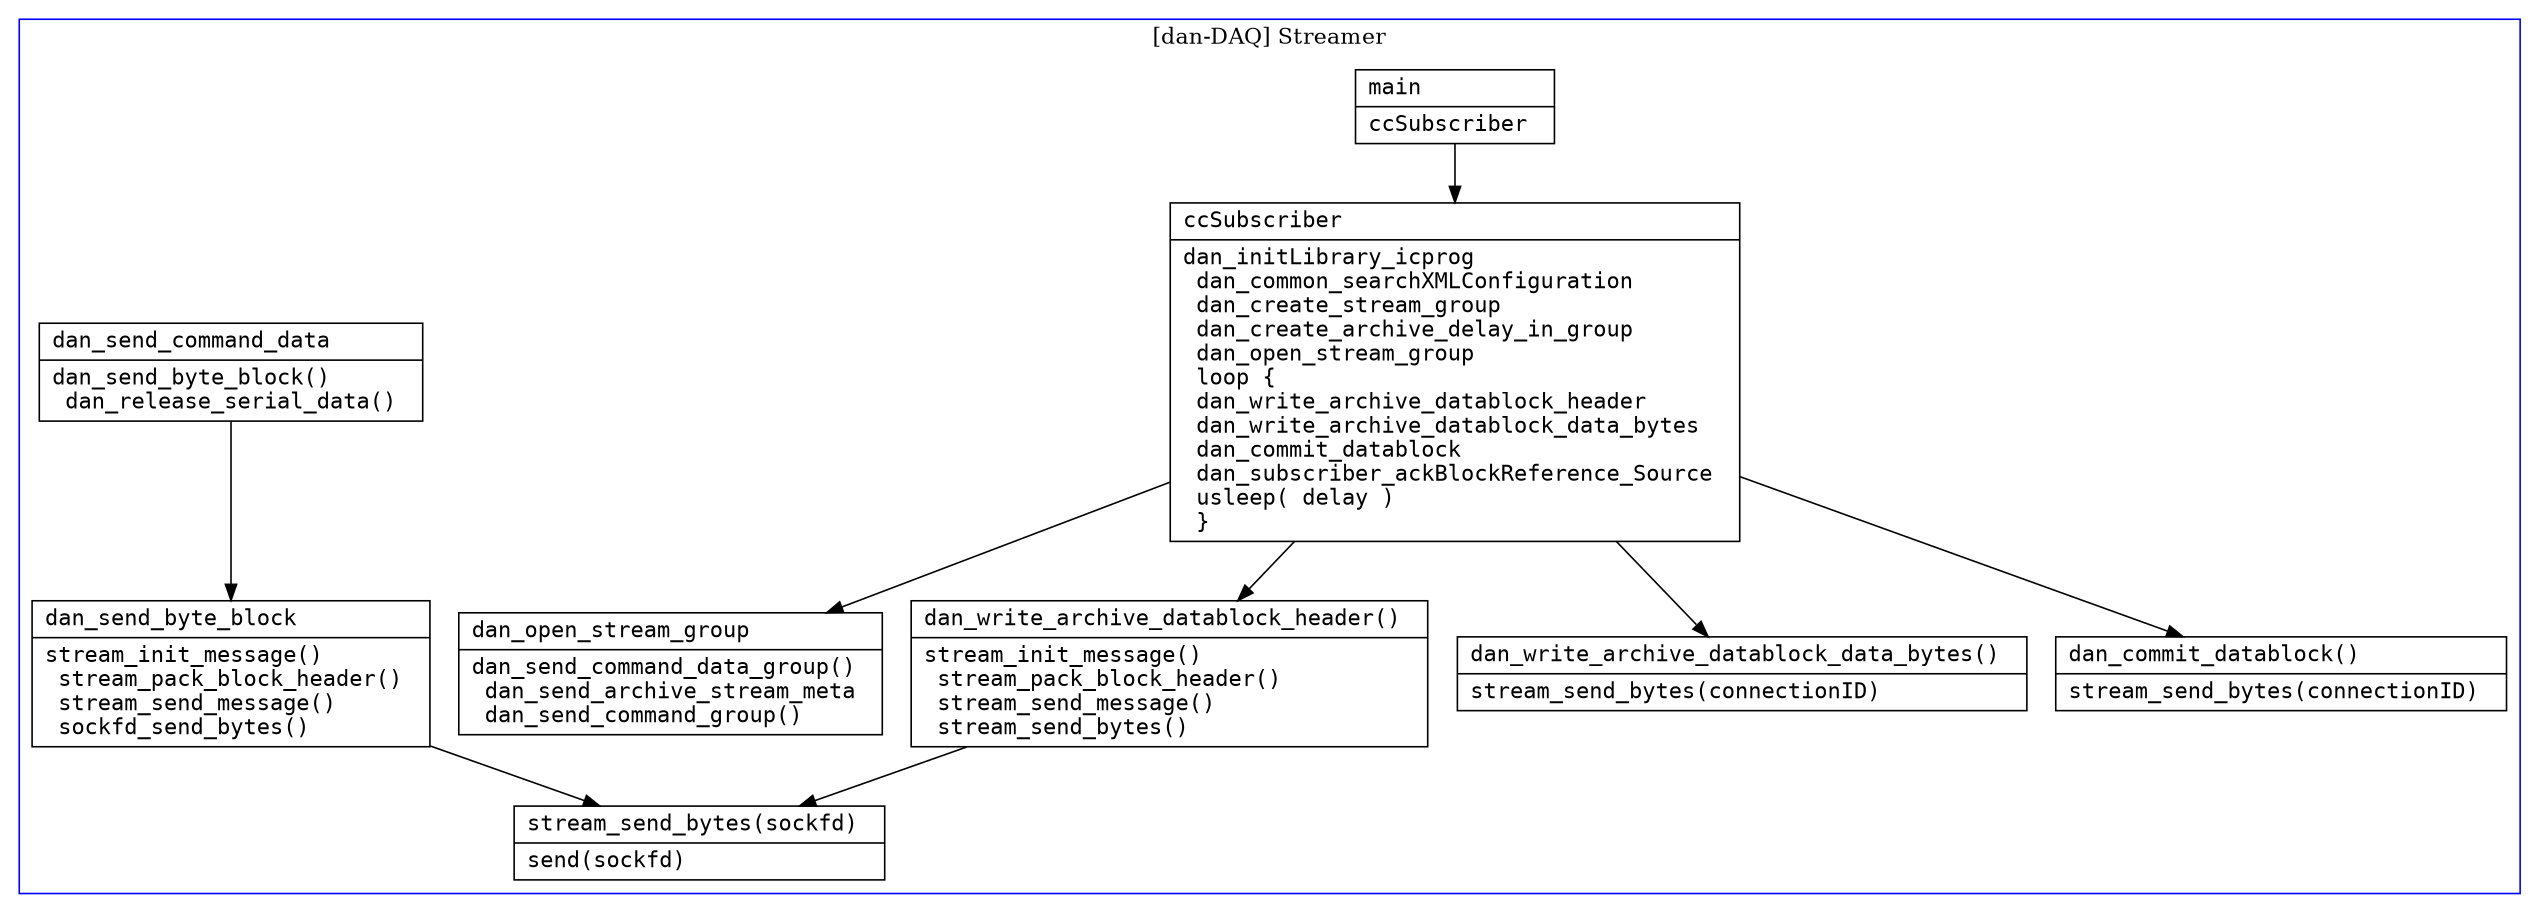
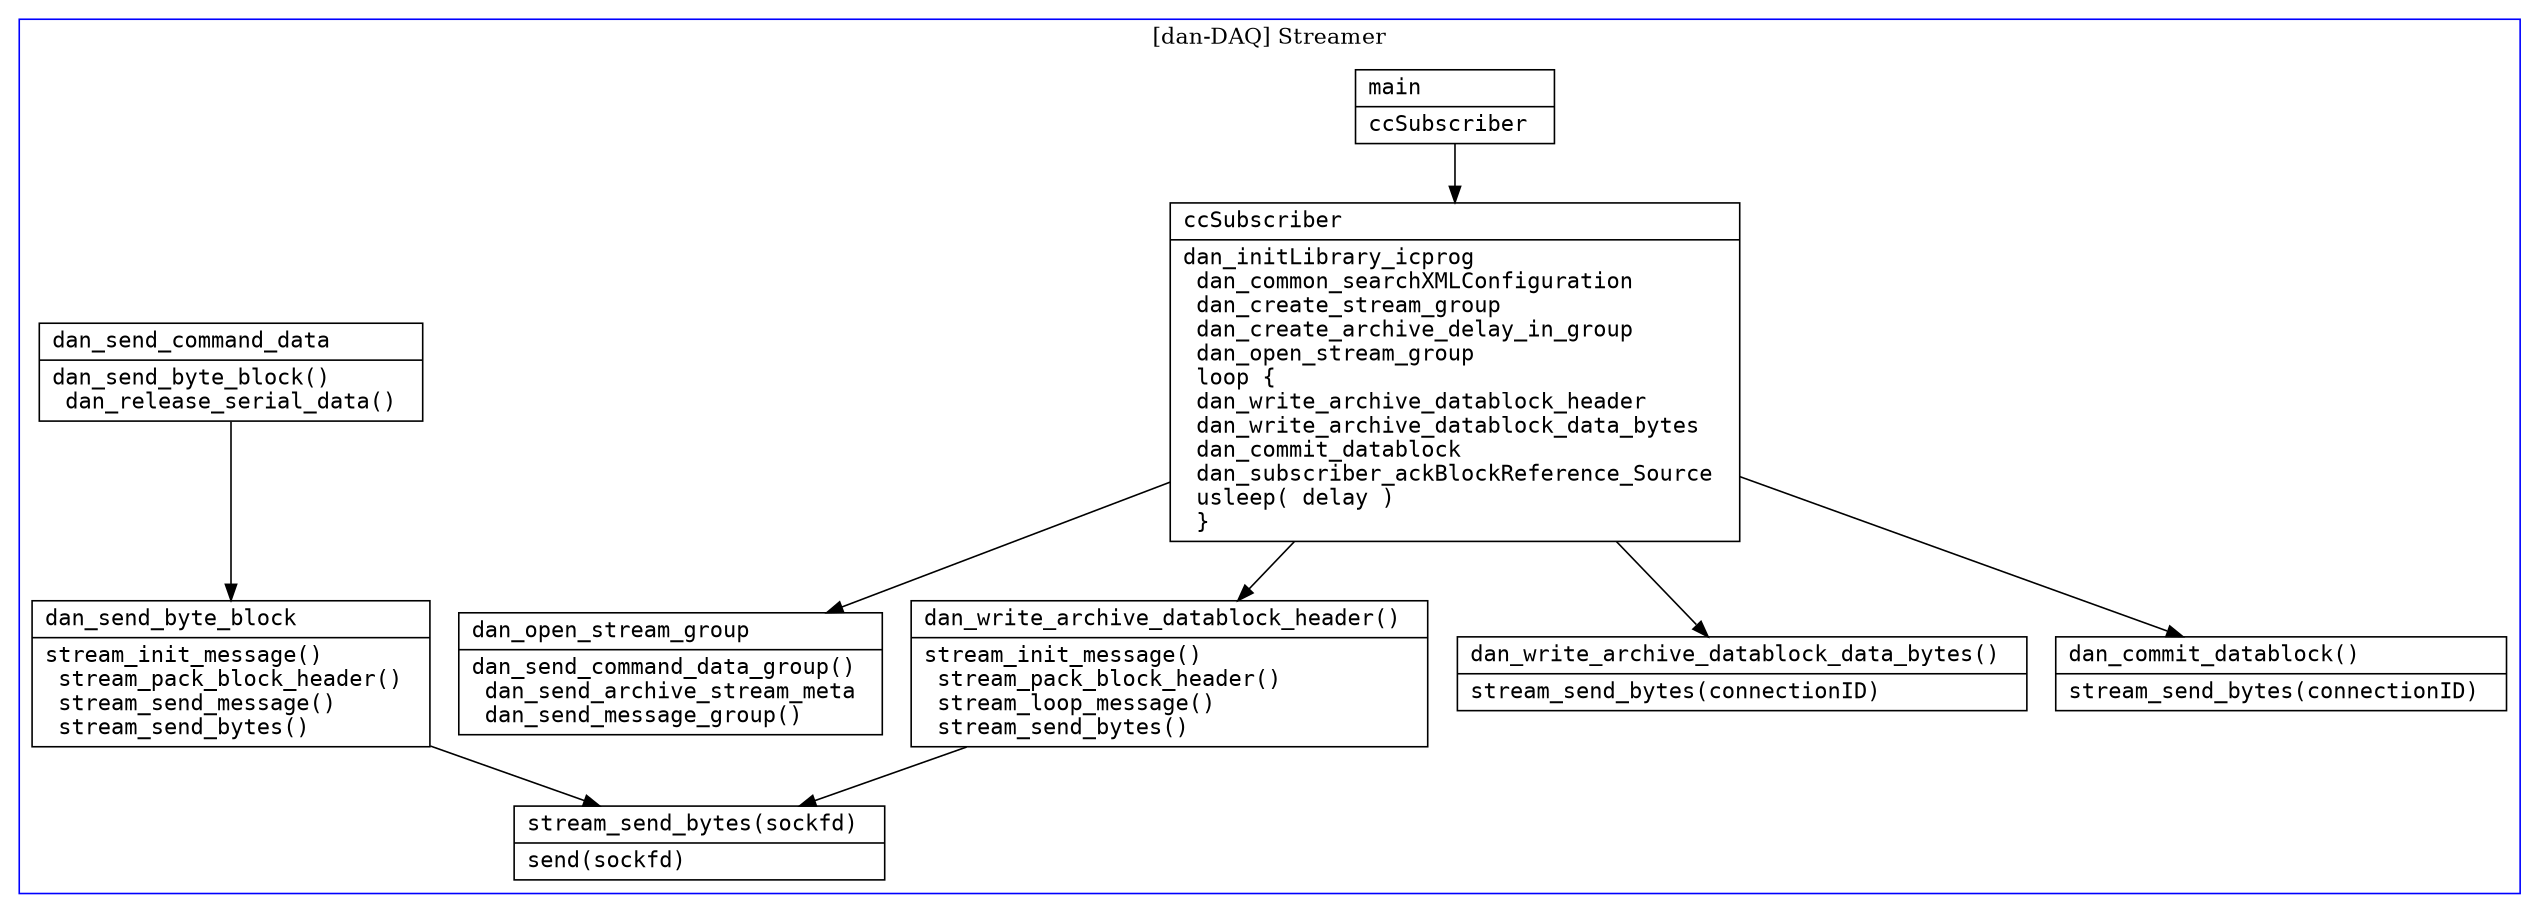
  digraph {
    node [fontname=Consolas shape=record]
    n1 [label=" {    main \l |   ccSubscriber \l  }"]
    n2 [label=" {    ccSubscriber \l|   dan_initLibrary_icprog \l   dan_common_searchXMLConfiguration \l   dan_create_stream_group \l   dan_create_archive_delay_in_group \l   dan_open_stream_group \l   loop \{ \l	 dan_write_archive_datablock_header \l	 dan_write_archive_datablock_data_bytes \l	 dan_commit_datablock \l	 dan_subscriber_ackBlockReference_Source \l	 usleep( delay ) \l   \} \l  }"]
-   n3 [label=" {   dan_open_stream_group \l |  dan_send_command_data_group() \l  dan_send_archive_stream_meta \l  dan_send_command_group() \l  }"]
+   n3 [label=" {   dan_open_stream_group \l |  dan_send_command_data_group() \l  dan_send_archive_stream_meta \l  dan_send_message_group() \l  }"]
    n4 [label=" {   dan_send_command_data \l |  dan_send_byte_block() \l  dan_release_serial_data() \l  }"]
-   n5 [label=" {   dan_send_byte_block \l |  stream_init_message() \l  stream_pack_block_header() \l  stream_send_message() \l  sockfd_send_bytes() \l  }"]
+   n5 [label=" {   dan_send_byte_block \l |  stream_init_message() \l  stream_pack_block_header() \l  stream_send_message() \l  stream_send_bytes() \l  }"]
    n6 [label=" {   stream_send_bytes(sockfd) \l |  send(sockfd) \l  }"]
-   n7 [label=" {   dan_write_archive_datablock_header() \l |  stream_init_message() \l  stream_pack_block_header() \l  stream_send_message() \l  stream_send_bytes() \l  }"]
+   n7 [label=" {   dan_write_archive_datablock_header() \l |  stream_init_message() \l  stream_pack_block_header() \l  stream_loop_message() \l  stream_send_bytes() \l  }"]
    n8 [label=" {   dan_write_archive_datablock_data_bytes() \l |  stream_send_bytes(connectionID) \l  }"]
    n9 [label=" {   dan_commit_datablock() \l |  stream_send_bytes(connectionID) \l  }"]
    subgraph cluster_1 {
      color=blue
      label="[dan-DAQ] Streamer"
      n1
      n2
      n3
      n4
      n5
      n6
      n7
      n8
      n9
    }
    n1 -> n2
    n2 -> n3
    n2 -> n7
    n2 -> n8
    n2 -> n9
    n4 -> n5
    n5 -> n6
    n7 -> n6
  }
